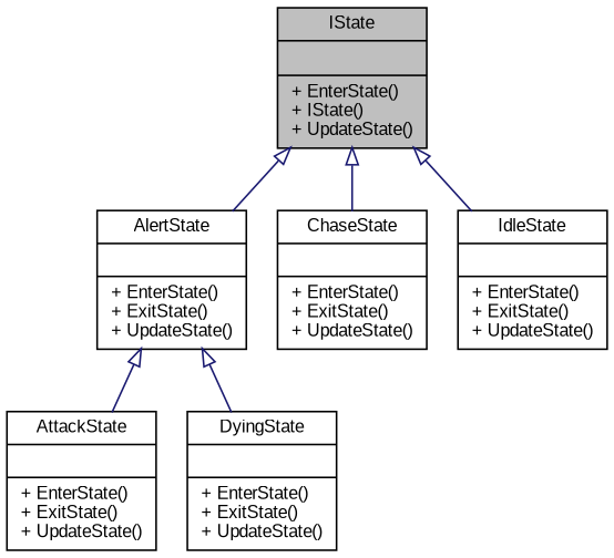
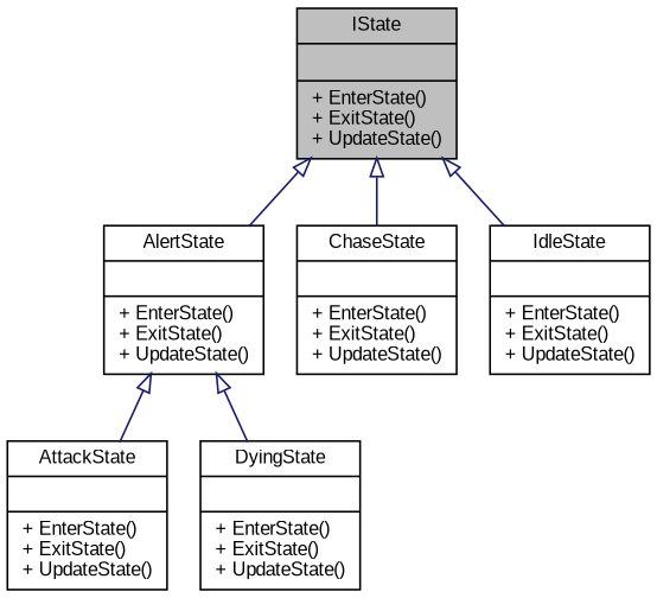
  digraph {
    fontname="Liberation Sans"
    node [color=black fillcolor=white fontname="Liberation Sans" fontsize=10 shape=record style=filled]
    edge [arrowtail=onormal color=midnightblue dir=back fontname="Liberation Sans" fontsize=10 labelfontname=Helvetica labelfontsize=10 style=solid]
-   n1 [fillcolor=grey75 fontcolor=black height=0.2 label="{IState\n||+ EnterState()\l+ IState()\l+ UpdateState()\l}" width=0.4]
+   n1 [fillcolor=grey75 fontcolor=black height=0.2 label="{IState\n||+ EnterState()\l+ ExitState()\l+ UpdateState()\l}" width=0.4]
    n2 [height=0.2 label="{AlertState\n||+ EnterState()\l+ ExitState()\l+ UpdateState()\l}" width=0.4]
    n3 [height=0.2 label="{ChaseState\n||+ EnterState()\l+ ExitState()\l+ UpdateState()\l}" width=0.4]
    n4 [height=0.2 label="{IdleState\n||+ EnterState()\l+ ExitState()\l+ UpdateState()\l}" width=0.4]
    n5 [height=0.2 label="{AttackState\n||+ EnterState()\l+ ExitState()\l+ UpdateState()\l}" width=0.4]
    n6 [height=0.2 label="{DyingState\n||+ EnterState()\l+ ExitState()\l+ UpdateState()\l}" width=0.4]
    n1 -> n2
    n1 -> n3
    n1 -> n4
    n2 -> n5
    n2 -> n6
  }
